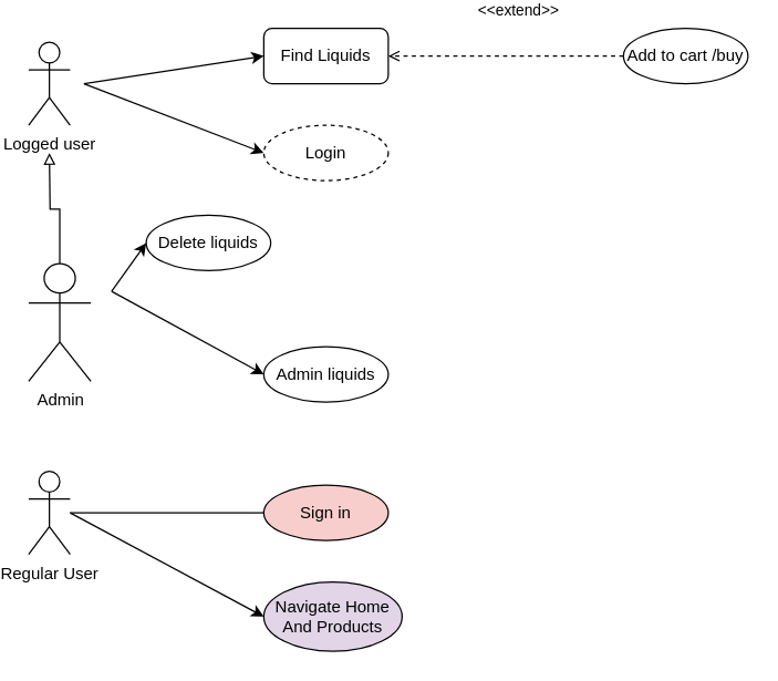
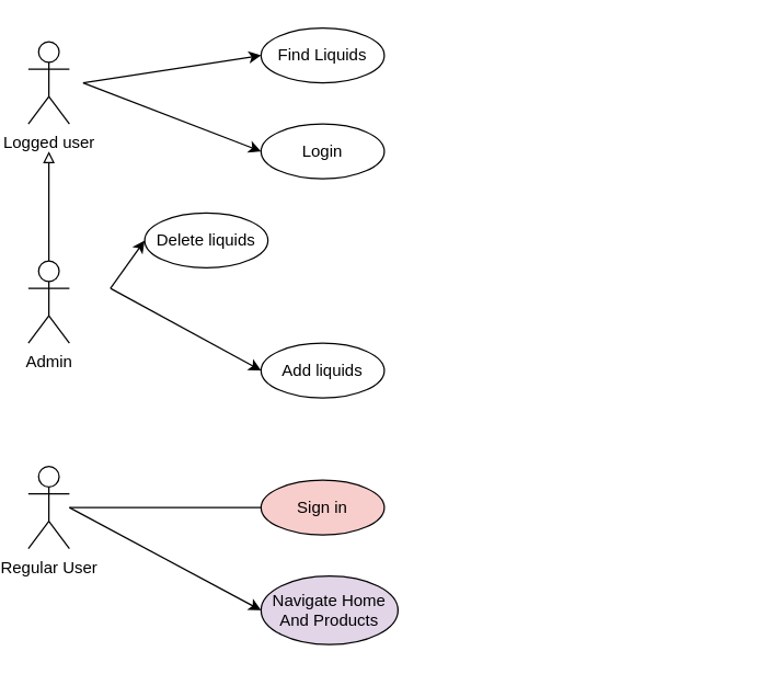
  <mxCell id="0" />
  <mxCell id="1" parent="0" />
  <mxCell id="2" style="edgeStyle=orthogonalEdgeStyle;rounded=0;orthogonalLoop=1;jettySize=auto;html=1;endArrow=block;endFill=0;exitX=0.5;exitY=0;exitDx=0;exitDy=0;exitPerimeter=0;" parent="1" edge="1" source="5"><mxGeometry relative="1" as="geometry"><mxPoint x="35" y="110" as="targetPoint" /><mxPoint x="35" y="340" as="sourcePoint" /></mxGeometry></mxCell>
  <mxCell id="3" value="Logged user" style="shape=umlActor;verticalLabelPosition=bottom;verticalAlign=top;html=1;outlineConnect=0;" parent="1" vertex="1"><mxGeometry x="20" y="30" width="30" height="60" as="geometry" /></mxCell>
  <mxCell id="4" value="Regular User" style="shape=umlActor;verticalLabelPosition=bottom;verticalAlign=top;html=1;outlineConnect=0;" parent="1" vertex="1"><mxGeometry x="20" y="340" width="30" height="60" as="geometry" /></mxCell>
- <mxCell id="5" value="Admin" style="shape=umlActor;verticalLabelPosition=bottom;verticalAlign=top;html=1;outlineConnect=0;" parent="1" vertex="1"><mxGeometry x="20" y="190" width="45" height="85" as="geometry" /></mxCell>
+ <mxCell id="5" value="Admin" style="shape=umlActor;verticalLabelPosition=bottom;verticalAlign=top;html=1;outlineConnect=0;" parent="1" vertex="1"><mxGeometry x="20" y="190" width="30" height="60" as="geometry" /></mxCell>
  <mxCell id="6" value="" style="endArrow=none;html=1;rounded=0;" parent="1" source="4" target="10" edge="1"><mxGeometry width="50" height="50" relative="1" as="geometry"><mxPoint x="50" y="329.5" as="sourcePoint" /><mxPoint x="170" y="330" as="targetPoint" /></mxGeometry></mxCell>
  <mxCell id="7" value="" style="endArrow=classic;html=1;rounded=0;entryX=0;entryY=0.5;entryDx=0;entryDy=0;" parent="1" target="15" edge="1"><mxGeometry width="50" height="50" relative="1" as="geometry"><mxPoint x="60" y="60" as="sourcePoint" /><mxPoint x="190" y="0" as="targetPoint" /></mxGeometry></mxCell>
- <mxCell id="8" value="Login" style="ellipse;whiteSpace=wrap;html=1;dashed=1;" parent="1" vertex="1"><mxGeometry x="190" y="90" width="90" height="40" as="geometry" /></mxCell>
+ <mxCell id="8" value="Login" style="ellipse;whiteSpace=wrap;html=1;" parent="1" vertex="1"><mxGeometry x="190" y="90" width="90" height="40" as="geometry" /></mxCell>
  <mxCell id="9" value="" style="endArrow=classic;html=1;rounded=0;entryX=0;entryY=0.5;entryDx=0;entryDy=0;" parent="1" target="8" edge="1"><mxGeometry width="50" height="50" relative="1" as="geometry"><mxPoint x="60" y="60" as="sourcePoint" /><mxPoint x="190" y="-90" as="targetPoint" /></mxGeometry></mxCell>
  <mxCell id="10" value="Sign in" style="ellipse;whiteSpace=wrap;html=1;fillColor=#f8cecc;" parent="1" vertex="1"><mxGeometry x="190" y="350" width="90" height="40" as="geometry" /></mxCell>
  <mxCell id="11" value="Delete liquids" style="ellipse;whiteSpace=wrap;html=1;" parent="1" vertex="1"><mxGeometry x="105" y="155" width="90" height="40" as="geometry" /></mxCell>
  <mxCell id="12" value="" style="endArrow=classic;html=1;rounded=0;" parent="1" edge="1"><mxGeometry width="50" height="50" relative="1" as="geometry"><mxPoint x="80" y="210" as="sourcePoint" /><mxPoint x="190" y="270" as="targetPoint" /></mxGeometry></mxCell>
  <mxCell id="13" value="" style="endArrow=classic;html=1;rounded=0;entryX=0;entryY=0.5;entryDx=0;entryDy=0;" parent="1" target="11" edge="1"><mxGeometry width="50" height="50" relative="1" as="geometry"><mxPoint x="80" y="210" as="sourcePoint" /><mxPoint x="170" y="210" as="targetPoint" /></mxGeometry></mxCell>
- <mxCell id="14" value="&amp;lt;&amp;lt;extend&amp;gt;&amp;gt;" style="html=1;verticalAlign=bottom;labelBackgroundColor=none;endArrow=open;endFill=0;dashed=1;rounded=0;exitX=0;exitY=0.5;exitDx=0;exitDy=0;entryX=1;entryY=0.5;entryDx=0;entryDy=0;" parent="1" source="16" target="15" edge="1"><mxGeometry x="-0.092" y="-24" width="160" relative="1" as="geometry"><mxPoint x="493.18" y="5.858" as="sourcePoint" /><mxPoint x="260" y="-20" as="targetPoint" /><mxPoint x="1" as="offset" /></mxGeometry></mxCell>
- <mxCell id="15" value="Find Liquids" style="whiteSpace=wrap;html=1;rounded=1;" parent="1" vertex="1"><mxGeometry x="190" y="20" width="90" height="40" as="geometry" /></mxCell>
- <mxCell id="16" value="Add to cart /buy" style="ellipse;whiteSpace=wrap;html=1;" parent="1" vertex="1"><mxGeometry x="450" y="20" width="90" height="40" as="geometry" /></mxCell>
- <mxCell id="17" value="Admin liquids" style="ellipse;whiteSpace=wrap;html=1;" parent="1" vertex="1"><mxGeometry x="190" y="250" width="90" height="40" as="geometry" /></mxCell>
+ <mxCell id="15" value="Find Liquids" style="ellipse;whiteSpace=wrap;html=1;" parent="1" vertex="1"><mxGeometry x="190" y="20" width="90" height="40" as="geometry" /></mxCell>
+ <mxCell id="17" value="Add liquids" style="ellipse;whiteSpace=wrap;html=1;" parent="1" vertex="1"><mxGeometry x="190" y="250" width="90" height="40" as="geometry" /></mxCell>
  <mxCell id="18" value="Navigate Home And Products" style="ellipse;whiteSpace=wrap;html=1;fillColor=#e1d5e7;" parent="1" vertex="1"><mxGeometry x="190" y="420" width="100" height="50" as="geometry" /></mxCell>
  <mxCell id="19" value="" style="endArrow=classic;html=1;rounded=0;entryX=0;entryY=0.5;entryDx=0;entryDy=0;" parent="1" target="18" edge="1"><mxGeometry width="50" height="50" relative="1" as="geometry"><mxPoint x="50" y="370" as="sourcePoint" /><mxPoint x="180" y="440" as="targetPoint" /></mxGeometry></mxCell>
